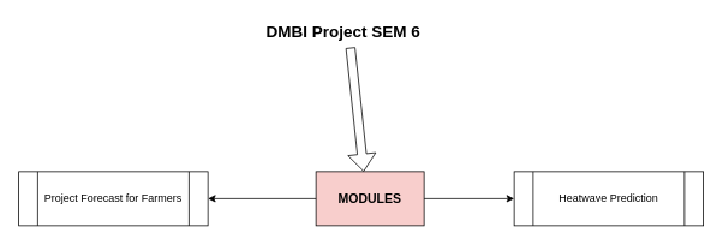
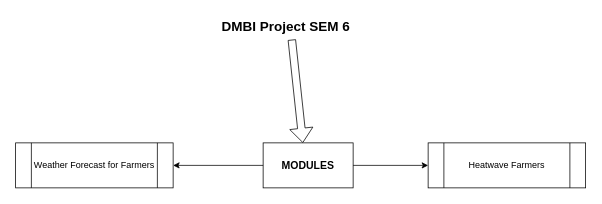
  <mxCell id="0" />
  <mxCell id="1" parent="0" />
  <mxCell id="2" value="&lt;b&gt;&lt;font style=&quot;font-size: 18px;&quot;&gt;DMBI Project SEM 6&lt;/font&gt;&lt;/b&gt;" style="text;html=1;align=center;verticalAlign=middle;whiteSpace=wrap;rounded=0;" vertex="1" parent="1"><mxGeometry x="263" y="20" width="235" height="30" as="geometry" /></mxCell>
  <mxCell id="3" value="" style="shape=flexArrow;endArrow=classic;html=1;exitX=0.533;exitY=1.08;exitDx=0;exitDy=0;exitPerimeter=0;" edge="1" parent="1" source="2"><mxGeometry width="50" height="50" relative="1" as="geometry"><mxPoint x="550" y="110" as="sourcePoint" /><mxPoint x="403" y="190" as="targetPoint" /></mxGeometry></mxCell>
- <mxCell id="4" value="&lt;b&gt;&lt;font style=&quot;font-size: 14px;&quot;&gt;MODULES&lt;/font&gt;&lt;/b&gt;" style="rounded=0;whiteSpace=wrap;html=1;fillColor=#f8cecc;" vertex="1" parent="1"><mxGeometry x="350" y="190" width="120" height="60" as="geometry" /></mxCell>
+ <mxCell id="4" value="&lt;b&gt;&lt;font style=&quot;font-size: 14px;&quot;&gt;MODULES&lt;/font&gt;&lt;/b&gt;" style="rounded=0;whiteSpace=wrap;html=1;" vertex="1" parent="1"><mxGeometry x="350" y="190" width="120" height="60" as="geometry" /></mxCell>
  <mxCell id="5" value="" style="endArrow=classic;html=1;exitX=1;exitY=0.5;exitDx=0;exitDy=0;" edge="1" parent="1" source="4"><mxGeometry width="50" height="50" relative="1" as="geometry"><mxPoint x="500" y="260" as="sourcePoint" /><mxPoint x="570" y="220" as="targetPoint" /></mxGeometry></mxCell>
  <mxCell id="6" value="" style="endArrow=classic;html=1;exitX=0;exitY=0.5;exitDx=0;exitDy=0;" edge="1" parent="1" source="4"><mxGeometry width="50" height="50" relative="1" as="geometry"><mxPoint x="380" y="260" as="sourcePoint" /><mxPoint x="230" y="220" as="targetPoint" /></mxGeometry></mxCell>
- <mxCell id="7" value="Project Forecast for Farmers" style="shape=process;whiteSpace=wrap;html=1;backgroundOutline=1;" vertex="1" parent="1"><mxGeometry x="20" y="190" width="210" height="60" as="geometry" /></mxCell>
- <mxCell id="8" value="Heatwave Prediction" style="shape=process;whiteSpace=wrap;html=1;backgroundOutline=1;" vertex="1" parent="1"><mxGeometry x="570" y="190" width="210" height="60" as="geometry" /></mxCell>
+ <mxCell id="7" value="Weather Forecast for Farmers" style="shape=process;whiteSpace=wrap;html=1;backgroundOutline=1;" vertex="1" parent="1"><mxGeometry x="20" y="190" width="210" height="60" as="geometry" /></mxCell>
+ <mxCell id="8" value="Heatwave Farmers" style="shape=process;whiteSpace=wrap;html=1;backgroundOutline=1;" vertex="1" parent="1"><mxGeometry x="570" y="190" width="210" height="60" as="geometry" /></mxCell>
